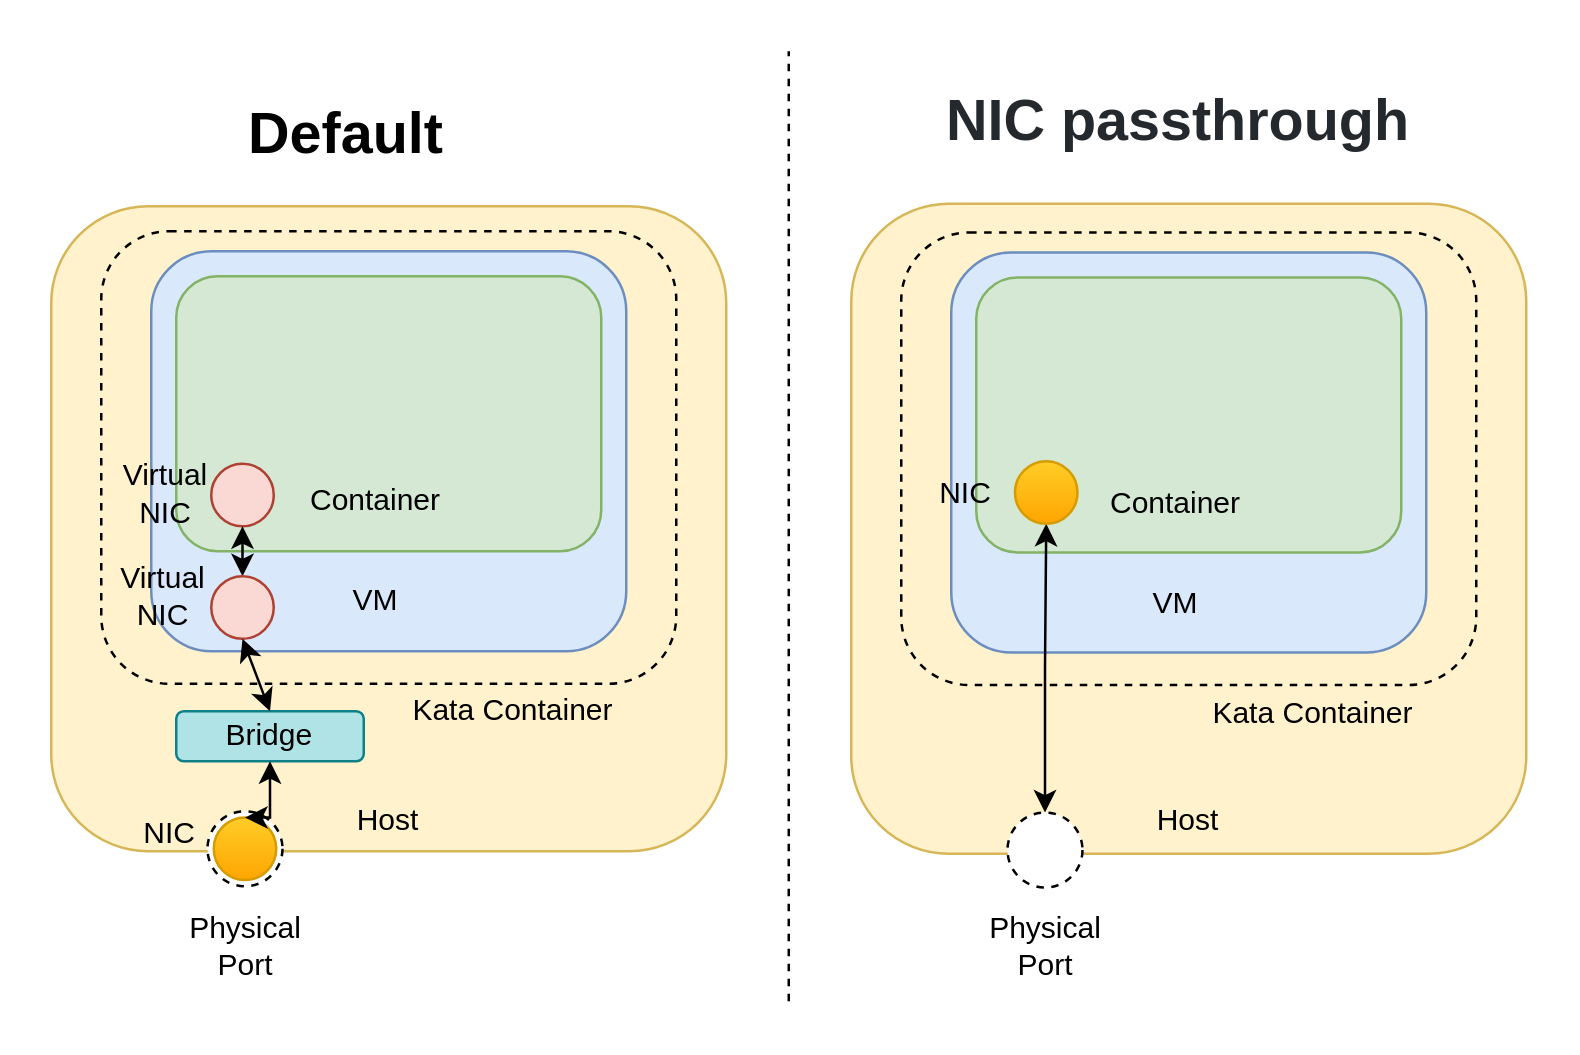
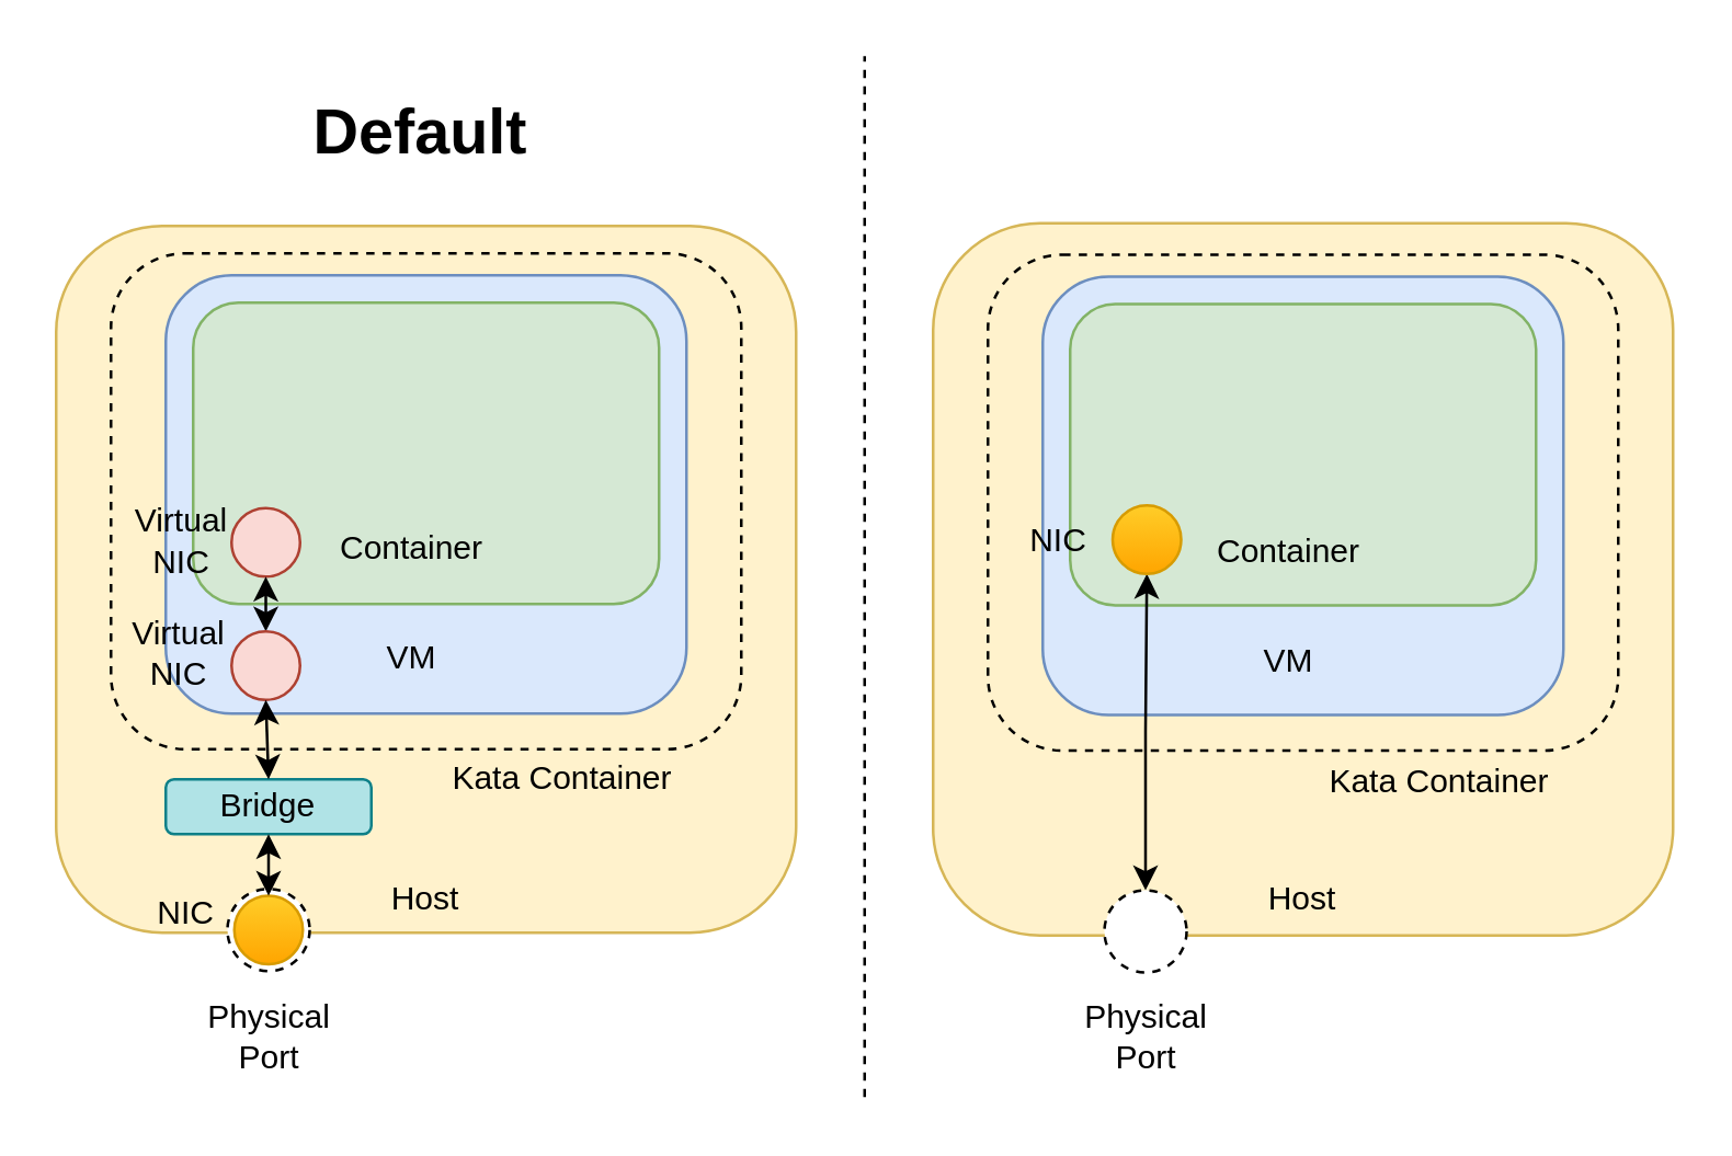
  <mxCell id="0" />
  <mxCell id="1" parent="0" />
  <mxCell id="2" value="" style="group" parent="1" vertex="1" connectable="0"><mxGeometry x="20" y="22" width="270" height="332" as="geometry" /></mxCell>
  <mxCell id="3" value="" style="rounded=1;whiteSpace=wrap;html=1;fillColor=#fff2cc;strokeColor=#d6b656;" parent="2" vertex="1"><mxGeometry y="60" width="270" height="258" as="geometry" /></mxCell>
  <mxCell id="4" value="" style="rounded=1;whiteSpace=wrap;html=1;fillColor=#dae8fc;strokeColor=#6c8ebf;" parent="2" vertex="1"><mxGeometry x="40" y="78" width="190" height="160" as="geometry" /></mxCell>
  <mxCell id="5" value="Kata Container" style="text;html=1;strokeColor=none;fillColor=none;align=center;verticalAlign=middle;whiteSpace=wrap;rounded=0;" parent="2" vertex="1"><mxGeometry x="140" y="252" width="90" height="20" as="geometry" /></mxCell>
  <mxCell id="6" value="" style="rounded=1;whiteSpace=wrap;html=1;fillColor=#d5e8d4;strokeColor=#82b366;" parent="2" vertex="1"><mxGeometry x="50" y="88" width="170" height="110" as="geometry" /></mxCell>
  <mxCell id="7" value="VM" style="text;html=1;strokeColor=none;fillColor=none;align=center;verticalAlign=middle;whiteSpace=wrap;rounded=0;" parent="2" vertex="1"><mxGeometry x="110" y="208" width="40" height="20" as="geometry" /></mxCell>
  <mxCell id="8" value="Container" style="text;html=1;strokeColor=none;fillColor=none;align=center;verticalAlign=middle;whiteSpace=wrap;rounded=0;" parent="2" vertex="1"><mxGeometry x="100" y="168" width="60" height="20" as="geometry" /></mxCell>
  <mxCell id="9" value="Host" style="text;html=1;strokeColor=none;fillColor=none;align=center;verticalAlign=middle;whiteSpace=wrap;rounded=0;" parent="2" vertex="1"><mxGeometry x="115" y="295.5" width="40" height="20" as="geometry" /></mxCell>
- <mxCell id="10" value="&lt;font style=&quot;font-size: 23px&quot;&gt;&lt;b&gt;&amp;nbsp;Default&lt;/b&gt;&lt;/font&gt;" style="text;html=1;strokeColor=none;fillColor=none;align=center;verticalAlign=middle;whiteSpace=wrap;rounded=0;" parent="2" vertex="1"><mxGeometry x="15" y="16" width="200" height="30" as="geometry" /></mxCell>
+ <mxCell id="10" value="&lt;font style=&quot;font-size: 23px&quot;&gt;&lt;b&gt;&amp;nbsp;Default&lt;/b&gt;&lt;/font&gt;" style="text;html=1;strokeColor=none;fillColor=none;align=center;verticalAlign=middle;whiteSpace=wrap;rounded=0;" parent="2" vertex="1"><mxGeometry x="30" y="11" width="200" height="30" as="geometry" /></mxCell>
  <mxCell id="11" value="" style="ellipse;whiteSpace=wrap;html=1;aspect=fixed;fillColor=#fad9d5;strokeColor=#ae4132;" parent="2" vertex="1"><mxGeometry x="64" y="163" width="25" height="25" as="geometry" /></mxCell>
  <mxCell id="12" value="Virtual NIC" style="text;html=1;strokeColor=none;fillColor=none;align=center;verticalAlign=middle;whiteSpace=wrap;rounded=0;" parent="2" vertex="1"><mxGeometry x="26" y="157" width="40" height="35" as="geometry" /></mxCell>
- <mxCell id="13" value="Bridge" style="rounded=1;whiteSpace=wrap;html=1;fillColor=#b0e3e6;strokeColor=#0e8088;" parent="2" vertex="1"><mxGeometry x="50" y="262" width="75" height="20" as="geometry" /></mxCell>
+ <mxCell id="13" value="Bridge" style="rounded=1;whiteSpace=wrap;html=1;fillColor=#b0e3e6;strokeColor=#0e8088;" parent="2" vertex="1"><mxGeometry x="40" y="262" width="75" height="20" as="geometry" /></mxCell>
  <mxCell id="14" style="edgeStyle=orthogonalEdgeStyle;rounded=0;orthogonalLoop=1;jettySize=auto;html=1;exitX=0.5;exitY=0;exitDx=0;exitDy=0;entryX=0.5;entryY=1;entryDx=0;entryDy=0;startArrow=classic;startFill=1;" parent="2" source="15" target="11" edge="1"><mxGeometry relative="1" as="geometry" /></mxCell>
  <mxCell id="15" value="" style="ellipse;whiteSpace=wrap;html=1;aspect=fixed;fillColor=#fad9d5;strokeColor=#ae4132;" parent="2" vertex="1"><mxGeometry x="64" y="208" width="25" height="25" as="geometry" /></mxCell>
  <mxCell id="16" value="Virtual NIC" style="text;html=1;strokeColor=none;fillColor=none;align=center;verticalAlign=middle;whiteSpace=wrap;rounded=0;" parent="2" vertex="1"><mxGeometry x="25" y="198" width="40" height="35" as="geometry" /></mxCell>
  <mxCell id="17" value="" style="ellipse;whiteSpace=wrap;html=1;aspect=fixed;dashed=1;strokeWidth=1;perimeterSpacing=0;" parent="2" vertex="1"><mxGeometry x="62.5" y="302" width="30" height="30" as="geometry" /></mxCell>
  <mxCell id="18" value="&amp;nbsp;NIC" style="text;html=1;strokeColor=none;fillColor=none;align=center;verticalAlign=middle;whiteSpace=wrap;rounded=0;" parent="2" vertex="1"><mxGeometry x="26" y="293.5" width="40" height="35" as="geometry" /></mxCell>
  <mxCell id="19" value="" style="endArrow=classic;startArrow=classic;html=1;entryX=0.5;entryY=1;entryDx=0;entryDy=0;exitX=0.5;exitY=0;exitDx=0;exitDy=0;" parent="2" source="13" target="15" edge="1"><mxGeometry width="50" height="50" relative="1" as="geometry"><mxPoint x="40" y="278" as="sourcePoint" /><mxPoint x="90" y="228" as="targetPoint" /></mxGeometry></mxCell>
  <mxCell id="20" value="" style="rounded=1;whiteSpace=wrap;html=1;dashed=1;strokeWidth=1;fillColor=none;" vertex="1" parent="2"><mxGeometry x="20" y="70" width="230" height="181" as="geometry" /></mxCell>
  <mxCell id="21" value="" style="group" parent="1" vertex="1" connectable="0"><mxGeometry x="340" y="21" width="270" height="358" as="geometry" /></mxCell>
- <mxCell id="22" value="&lt;h2 id=&quot;blob-path&quot; class=&quot;breadcrumb flex-auto min-width-0 text-normal flex-md-self-center ml-md-2 mr-md-3 my-2 my-md-0&quot; style=&quot;box-sizing: border-box ; color: rgb(88 , 96 , 105) ; background-color: rgb(255 , 255 , 255) ; margin: 0px 16px 0px 8px ; font-weight: 400 ; min-width: 0px&quot;&gt;&lt;span class=&quot;final-path&quot; style=&quot;box-sizing: border-box ; font-weight: 600 ; color: rgb(36 , 41 , 46)&quot;&gt;&lt;font style=&quot;font-size: 23px&quot;&gt;NIC passthrough&lt;/font&gt;&lt;/span&gt;&lt;/h2&gt;" style="text;html=1;strokeColor=none;fillColor=none;align=center;verticalAlign=middle;whiteSpace=wrap;rounded=0;" parent="21" vertex="1"><mxGeometry y="12" width="270" height="30" as="geometry" /></mxCell>
  <mxCell id="23" value="" style="rounded=1;whiteSpace=wrap;html=1;fillColor=#fff2cc;strokeColor=#d6b656;" parent="21" vertex="1"><mxGeometry y="60" width="270" height="260" as="geometry" /></mxCell>
  <mxCell id="24" value="" style="rounded=1;whiteSpace=wrap;html=1;fillColor=#dae8fc;strokeColor=#6c8ebf;" parent="21" vertex="1"><mxGeometry x="40" y="79.5" width="190" height="160" as="geometry" /></mxCell>
  <mxCell id="25" value="" style="rounded=1;whiteSpace=wrap;html=1;fillColor=#d5e8d4;strokeColor=#82b366;" parent="21" vertex="1"><mxGeometry x="50" y="89.5" width="170" height="110" as="geometry" /></mxCell>
  <mxCell id="26" value="VM" style="text;html=1;strokeColor=none;fillColor=none;align=center;verticalAlign=middle;whiteSpace=wrap;rounded=0;" parent="21" vertex="1"><mxGeometry x="110" y="209.5" width="40" height="20" as="geometry" /></mxCell>
  <mxCell id="27" value="Container" style="text;html=1;strokeColor=none;fillColor=none;align=center;verticalAlign=middle;whiteSpace=wrap;rounded=0;" parent="21" vertex="1"><mxGeometry x="100" y="169.5" width="60" height="20" as="geometry" /></mxCell>
  <mxCell id="28" value="Host" style="text;html=1;strokeColor=none;fillColor=none;align=center;verticalAlign=middle;whiteSpace=wrap;rounded=0;" parent="21" vertex="1"><mxGeometry x="115" y="297" width="40" height="20" as="geometry" /></mxCell>
  <mxCell id="29" value="NIC" style="text;html=1;strokeColor=none;fillColor=none;align=center;verticalAlign=middle;whiteSpace=wrap;rounded=0;" parent="21" vertex="1"><mxGeometry x="26" y="158.5" width="40" height="35" as="geometry" /></mxCell>
  <mxCell id="30" style="edgeStyle=orthogonalEdgeStyle;rounded=0;orthogonalLoop=1;jettySize=auto;html=1;exitX=0.5;exitY=0;exitDx=0;exitDy=0;entryX=0.5;entryY=1;entryDx=0;entryDy=0;startArrow=classic;startFill=1;" parent="21" source="31" target="33" edge="1"><mxGeometry relative="1" as="geometry" /></mxCell>
  <mxCell id="31" value="" style="ellipse;whiteSpace=wrap;html=1;aspect=fixed;dashed=1;strokeWidth=1;perimeterSpacing=0;" parent="21" vertex="1"><mxGeometry x="62.5" y="303.5" width="30" height="30" as="geometry" /></mxCell>
  <mxCell id="32" value="Physical Port" style="text;html=1;strokeColor=none;fillColor=none;align=center;verticalAlign=middle;whiteSpace=wrap;rounded=0;" parent="21" vertex="1"><mxGeometry x="52.5" y="339.5" width="50" height="35" as="geometry" /></mxCell>
  <mxCell id="33" value="" style="ellipse;whiteSpace=wrap;html=1;aspect=fixed;fillColor=#ffcd28;strokeColor=#d79b00;gradientColor=#ffa500;" parent="21" vertex="1"><mxGeometry x="65.5" y="163" width="25" height="25" as="geometry" /></mxCell>
  <mxCell id="34" value="" style="rounded=1;whiteSpace=wrap;html=1;dashed=1;strokeWidth=1;fillColor=none;" vertex="1" parent="21"><mxGeometry x="20" y="71.5" width="230" height="181" as="geometry" /></mxCell>
  <mxCell id="35" value="Kata Container" style="text;html=1;strokeColor=none;fillColor=none;align=center;verticalAlign=middle;whiteSpace=wrap;rounded=0;" vertex="1" parent="21"><mxGeometry x="140" y="253.5" width="90" height="20" as="geometry" /></mxCell>
  <mxCell id="36" value="" style="endArrow=none;dashed=1;html=1;" parent="1" edge="1"><mxGeometry width="50" height="50" relative="1" as="geometry"><mxPoint x="315" y="400" as="sourcePoint" /><mxPoint x="315" y="20" as="targetPoint" /></mxGeometry></mxCell>
  <mxCell id="37" value="Physical Port" style="text;html=1;strokeColor=none;fillColor=none;align=center;verticalAlign=middle;whiteSpace=wrap;rounded=0;" parent="1" vertex="1"><mxGeometry x="72.5" y="360" width="50" height="35" as="geometry" /></mxCell>
  <mxCell id="38" value="" style="ellipse;whiteSpace=wrap;html=1;aspect=fixed;fillColor=#ffcd28;strokeColor=#d79b00;gradientColor=#ffa500;" parent="1" vertex="1"><mxGeometry x="85" y="326.5" width="25" height="25" as="geometry" /></mxCell>
  <mxCell id="39" style="edgeStyle=orthogonalEdgeStyle;rounded=0;orthogonalLoop=1;jettySize=auto;html=1;exitX=0.5;exitY=0;exitDx=0;exitDy=0;entryX=0.5;entryY=1;entryDx=0;entryDy=0;startArrow=classic;startFill=1;" parent="1" source="38" target="13" edge="1"><mxGeometry relative="1" as="geometry" /></mxCell>
